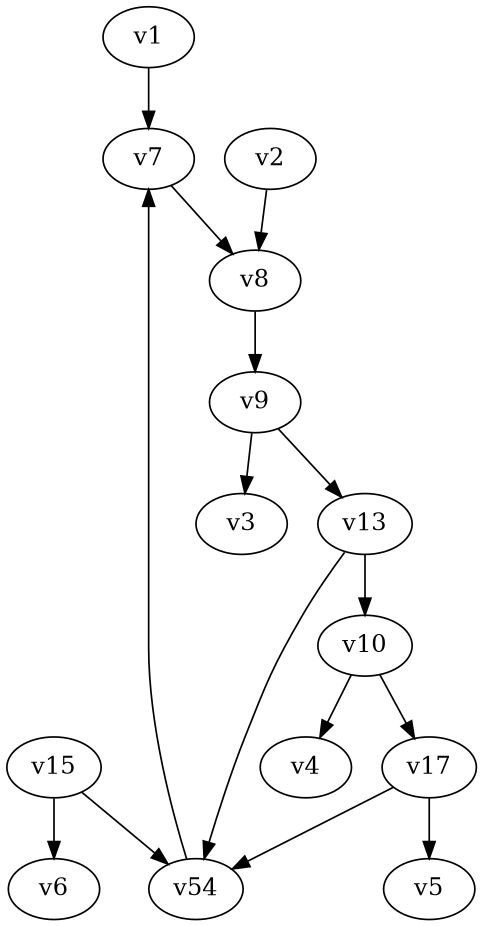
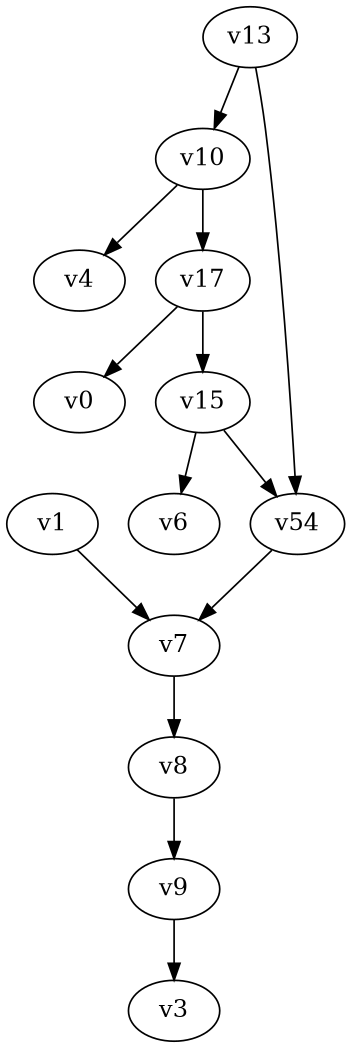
  digraph {
    multiplicity_factor=1
    overall_factor=1
    edge [pdg=6]
    v7 [int_id=V_134]
    v8 [int_id=V_134]
    v1
    v9 [int_id=V_134]
-   v2
    v3
    v13 [int_id=V_137]
    v10 [int_id=V_134]
    n9 [int_id=V_137 label=v54]
    v4
    n11 [int_id=V_134 label=v17]
-   v5
+   v5 [label=v0]
    n13 [int_id=V_134 label=v15]
    v6
    v7 -> v8
    v8 -> v9
    v1 -> v7 [mom=p1 pdg=22]
    v9 -> v3 [mom=p3 pdg=22]
-   v9 -> v13
-   v2 -> v8 [mom=p2 pdg=22]
    v13 -> v10 [lmb_index=0]
    v13 -> n9 [lmb_index=1 pdg=21]
    v10 -> v4 [mom=p4 pdg=22]
    v10 -> n11
    n9 -> v7
    n11 -> v5 [mom=p5 pdg=22]
-   n11 -> n9
+   n11 -> n13
    n13 -> n9
    n13 -> v6 [mom=p6 pdg=22]
  }
